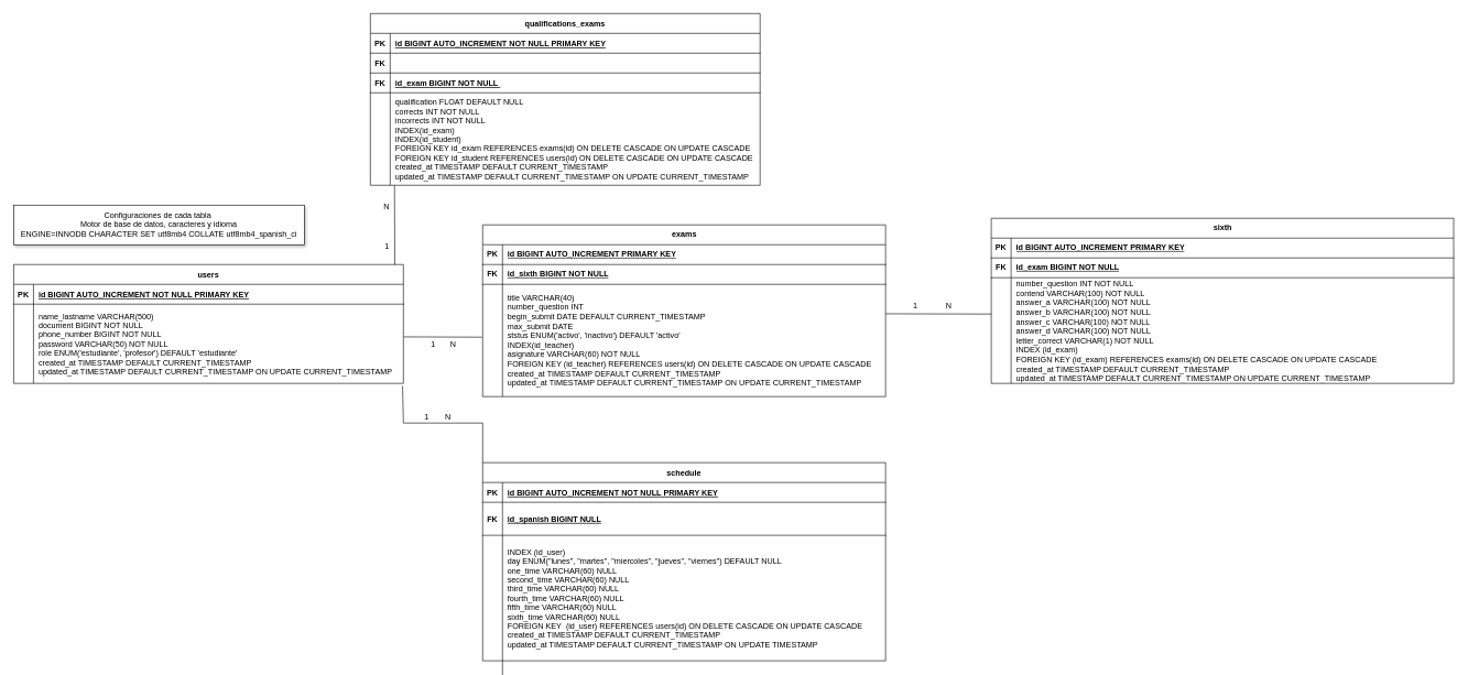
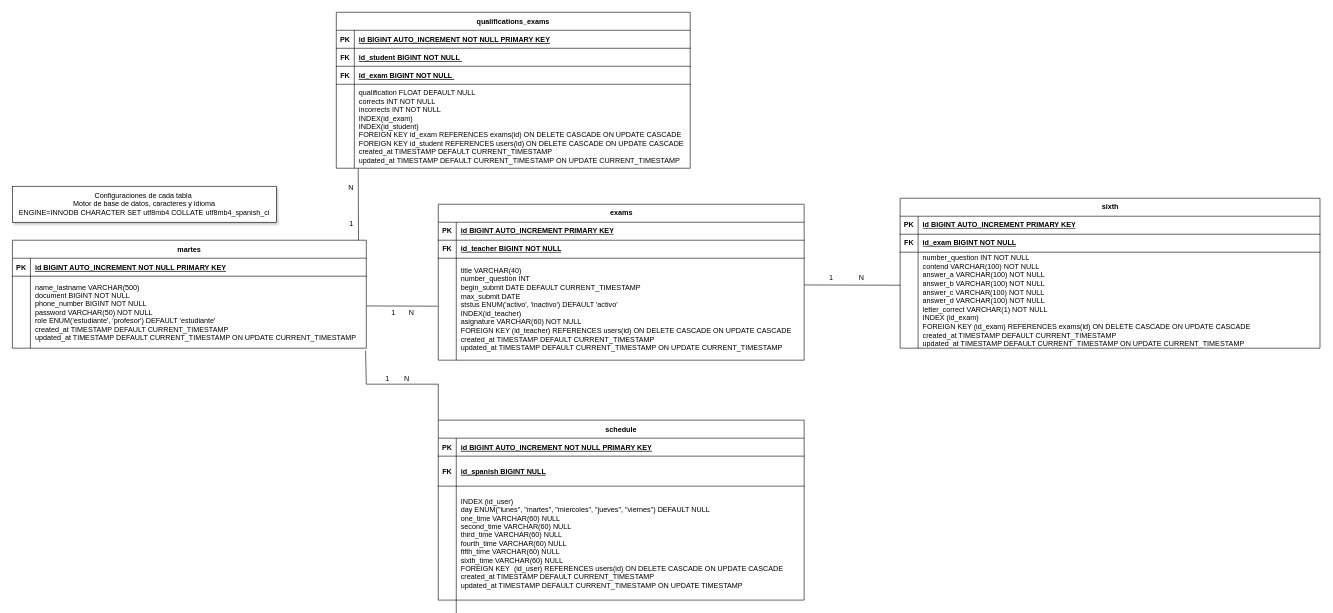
  <mxCell id="0" />
  <mxCell id="1" parent="0" />
- <mxCell id="2" value="users" style="shape=table;startSize=30;container=1;collapsible=1;childLayout=tableLayout;fixedRows=1;rowLines=0;fontStyle=1;align=center;resizeLast=1;" parent="1" vertex="1"><mxGeometry y="400" width="590" height="180" as="geometry" x="20"><mxRectangle y="90" width="60" height="30" as="alternateBounds" /></mxGeometry></mxCell>
+ <mxCell id="2" value="martes" style="shape=table;startSize=30;container=1;collapsible=1;childLayout=tableLayout;fixedRows=1;rowLines=0;fontStyle=1;align=center;resizeLast=1;" parent="1" vertex="1"><mxGeometry y="400" width="590" height="180" as="geometry" x="20"><mxRectangle y="90" width="60" height="30" as="alternateBounds" /></mxGeometry></mxCell>
  <mxCell id="3" value="" style="shape=partialRectangle;collapsible=0;dropTarget=0;pointerEvents=0;fillColor=none;points=[[0,0.5],[1,0.5]];portConstraint=eastwest;top=0;left=0;right=0;bottom=1;" parent="2" vertex="1"><mxGeometry y="30" width="590" height="30" as="geometry" /></mxCell>
  <mxCell id="4" value="PK" style="shape=partialRectangle;overflow=hidden;connectable=0;fillColor=none;top=0;left=0;bottom=0;right=0;fontStyle=1;" parent="3" vertex="1"><mxGeometry width="30" height="30" as="geometry" /></mxCell>
  <mxCell id="5" value="id BIGINT AUTO_INCREMENT NOT NULL PRIMARY KEY" style="shape=partialRectangle;overflow=hidden;connectable=0;fillColor=none;top=0;left=0;bottom=0;right=0;align=left;spacingLeft=6;fontStyle=5;" parent="3" vertex="1"><mxGeometry x="30" width="560" height="30" as="geometry" /></mxCell>
  <mxCell id="6" value="" style="shape=partialRectangle;collapsible=0;dropTarget=0;pointerEvents=0;fillColor=none;points=[[0,0.5],[1,0.5]];portConstraint=eastwest;top=0;left=0;right=0;bottom=0;" parent="2" vertex="1"><mxGeometry y="60" width="590" height="120" as="geometry" /></mxCell>
  <mxCell id="7" value="" style="shape=partialRectangle;overflow=hidden;connectable=0;fillColor=none;top=0;left=0;bottom=0;right=0;" parent="6" vertex="1"><mxGeometry width="30" height="120" as="geometry" /></mxCell>
  <mxCell id="8" value="name_lastname VARCHAR(500)&#10;document BIGINT NOT NULL&#10;phone_number BIGINT NOT NULL&#10;password VARCHAR(50) NOT NULL &#10;role ENUM('estudiante', 'profesor') DEFAULT 'estudiante'&#10;created_at TIMESTAMP DEFAULT CURRENT_TIMESTAMP&#10;updated_at TIMESTAMP DEFAULT CURRENT_TIMESTAMP ON UPDATE CURRENT_TIMESTAMP" style="shape=partialRectangle;overflow=hidden;connectable=0;fillColor=none;top=0;left=0;bottom=0;right=0;align=left;spacingLeft=6;shadow=1;" parent="6" vertex="1"><mxGeometry x="30" width="560" height="120" as="geometry" /></mxCell>
  <mxCell id="9" value="Configuraciones de cada tabla&amp;nbsp;&lt;br&gt;Motor de base de datos, caracteres y idioma&lt;br&gt;&lt;span&gt;ENGINE=INNODB CHARACTER SET utf8mb4 COLLATE utf8mb4_spanish_ci&lt;/span&gt;" style="rounded=0;whiteSpace=wrap;html=1;shadow=1;" parent="1" vertex="1"><mxGeometry width="440" height="60" as="geometry" x="20" y="310" /></mxCell>
  <mxCell id="10" value="schedule" style="shape=table;startSize=30;container=1;collapsible=1;childLayout=tableLayout;fixedRows=1;rowLines=0;fontStyle=1;align=center;resizeLast=1;" parent="1" vertex="1"><mxGeometry x="730" y="700" width="610" height="300" as="geometry"><mxRectangle x="700" y="380" width="80" height="30" as="alternateBounds" /></mxGeometry></mxCell>
  <mxCell id="11" value="" style="shape=partialRectangle;collapsible=0;dropTarget=0;pointerEvents=0;fillColor=none;points=[[0,0.5],[1,0.5]];portConstraint=eastwest;top=0;left=0;right=0;bottom=1;" parent="10" vertex="1"><mxGeometry y="30" width="610" height="30" as="geometry" /></mxCell>
  <mxCell id="12" value="PK" style="shape=partialRectangle;overflow=hidden;connectable=0;fillColor=none;top=0;left=0;bottom=0;right=0;fontStyle=1;" parent="11" vertex="1"><mxGeometry width="30" height="30" as="geometry"><mxRectangle width="30" height="30" as="alternateBounds" /></mxGeometry></mxCell>
  <mxCell id="13" value="id BIGINT AUTO_INCREMENT NOT NULL PRIMARY KEY" style="shape=partialRectangle;overflow=hidden;connectable=0;fillColor=none;top=0;left=0;bottom=0;right=0;align=left;spacingLeft=6;fontStyle=5;" parent="11" vertex="1"><mxGeometry x="30" width="580" height="30" as="geometry"><mxRectangle width="640" height="30" as="alternateBounds" /></mxGeometry></mxCell>
  <mxCell id="14" value="" style="shape=partialRectangle;collapsible=0;dropTarget=0;pointerEvents=0;fillColor=none;points=[[0,0.5],[1,0.5]];portConstraint=eastwest;top=0;left=0;right=0;bottom=1;" parent="10" vertex="1"><mxGeometry y="60" width="610" height="50" as="geometry" /></mxCell>
  <mxCell id="15" value="FK" style="shape=partialRectangle;overflow=hidden;connectable=0;fillColor=none;top=0;left=0;bottom=0;right=0;fontStyle=1;" parent="14" vertex="1"><mxGeometry width="30" height="50" as="geometry"><mxRectangle width="30" height="30" as="alternateBounds" /></mxGeometry></mxCell>
  <mxCell id="16" value="id_spanish BIGINT NULL" style="shape=partialRectangle;overflow=hidden;connectable=0;fillColor=none;top=0;left=0;bottom=0;right=0;align=left;spacingLeft=6;fontStyle=5;" parent="14" vertex="1"><mxGeometry x="30" width="580" height="50" as="geometry"><mxRectangle width="640" height="30" as="alternateBounds" /></mxGeometry></mxCell>
  <mxCell id="17" value="" style="shape=partialRectangle;collapsible=0;dropTarget=0;pointerEvents=0;fillColor=none;points=[[0,0.5],[1,0.5]];portConstraint=eastwest;top=0;left=0;right=0;bottom=0;" parent="10" vertex="1"><mxGeometry y="110" width="610" height="190" as="geometry" /></mxCell>
  <mxCell id="18" value="" style="shape=partialRectangle;overflow=hidden;connectable=0;fillColor=none;top=0;left=0;bottom=0;right=0;" parent="17" vertex="1"><mxGeometry width="30" height="190" as="geometry"><mxRectangle width="30" height="280" as="alternateBounds" /></mxGeometry></mxCell>
  <mxCell id="19" value="INDEX (id_user)&#10;day ENUM(&quot;lunes&quot;, &quot;martes&quot;, &quot;miercoles&quot;, &quot;jueves&quot;, &quot;viernes&quot;) DEFAULT NULL&#10;one_time VARCHAR(60) NULL&#10;second_time VARCHAR(60) NULL&#10;third_time VARCHAR(60) NULL&#10;fourth_time VARCHAR(60) NULL&#10;fifth_time VARCHAR(60) NULL&#10;sixth_time VARCHAR(60) NULL&#10;FOREIGN KEY  (id_user) REFERENCES users(id) ON DELETE CASCADE ON UPDATE CASCADE&#10;created_at TIMESTAMP DEFAULT CURRENT_TIMESTAMP&#10;updated_at TIMESTAMP DEFAULT CURRENT_TIMESTAMP ON UPDATE TIMESTAMP" style="shape=partialRectangle;overflow=hidden;connectable=0;fillColor=none;top=0;left=0;bottom=0;right=0;align=left;spacingLeft=6;shadow=1;" parent="17" vertex="1"><mxGeometry x="30" width="580" height="190" as="geometry"><mxRectangle width="640" height="280" as="alternateBounds" /></mxGeometry></mxCell>
  <mxCell id="20" value="exams" style="shape=table;startSize=30;container=1;collapsible=1;childLayout=tableLayout;fixedRows=1;rowLines=0;fontStyle=1;align=center;resizeLast=1;html=1;" parent="1" vertex="1"><mxGeometry x="730" y="340" width="610" height="260" as="geometry"><mxRectangle x="710" y="90" width="70" height="30" as="alternateBounds" /></mxGeometry></mxCell>
  <mxCell id="21" value="" style="shape=tableRow;horizontal=0;startSize=0;swimlaneHead=0;swimlaneBody=0;fillColor=none;collapsible=0;dropTarget=0;points=[[0,0.5],[1,0.5]];portConstraint=eastwest;top=0;left=0;right=0;bottom=1;" parent="20" vertex="1"><mxGeometry y="30" width="610" height="30" as="geometry" /></mxCell>
  <mxCell id="22" value="PK" style="shape=partialRectangle;connectable=0;fillColor=none;top=0;left=0;bottom=0;right=0;fontStyle=1;overflow=hidden;whiteSpace=wrap;html=1;" parent="21" vertex="1"><mxGeometry width="30" height="30" as="geometry"><mxRectangle width="30" height="30" as="alternateBounds" /></mxGeometry></mxCell>
  <mxCell id="23" value="id BIGINT AUTO_INCREMENT PRIMARY KEY" style="shape=partialRectangle;connectable=0;fillColor=none;top=0;left=0;bottom=0;right=0;align=left;spacingLeft=6;fontStyle=5;overflow=hidden;whiteSpace=wrap;html=1;" parent="21" vertex="1"><mxGeometry x="30" width="580" height="30" as="geometry"><mxRectangle width="580" height="30" as="alternateBounds" /></mxGeometry></mxCell>
  <mxCell id="24" value="" style="shape=tableRow;horizontal=0;startSize=0;swimlaneHead=0;swimlaneBody=0;fillColor=none;collapsible=0;dropTarget=0;points=[[0,0.5],[1,0.5]];portConstraint=eastwest;top=0;left=0;right=0;bottom=1;" parent="20" vertex="1"><mxGeometry y="60" width="610" height="30" as="geometry" /></mxCell>
  <mxCell id="25" value="FK" style="shape=partialRectangle;connectable=0;fillColor=none;top=0;left=0;bottom=0;right=0;fontStyle=1;overflow=hidden;whiteSpace=wrap;html=1;" parent="24" vertex="1"><mxGeometry width="30" height="30" as="geometry"><mxRectangle width="30" height="30" as="alternateBounds" /></mxGeometry></mxCell>
- <mxCell id="26" value="id_sixth BIGINT NOT NULL" style="shape=partialRectangle;connectable=0;fillColor=none;top=0;left=0;bottom=0;right=0;align=left;spacingLeft=6;fontStyle=5;overflow=hidden;whiteSpace=wrap;html=1;" parent="24" vertex="1"><mxGeometry x="30" width="580" height="30" as="geometry"><mxRectangle width="580" height="30" as="alternateBounds" /></mxGeometry></mxCell>
+ <mxCell id="26" value="id_teacher BIGINT NOT NULL" style="shape=partialRectangle;connectable=0;fillColor=none;top=0;left=0;bottom=0;right=0;align=left;spacingLeft=6;fontStyle=5;overflow=hidden;whiteSpace=wrap;html=1;" parent="24" vertex="1"><mxGeometry x="30" width="580" height="30" as="geometry"><mxRectangle width="580" height="30" as="alternateBounds" /></mxGeometry></mxCell>
  <mxCell id="27" value="" style="shape=tableRow;horizontal=0;startSize=0;swimlaneHead=0;swimlaneBody=0;fillColor=none;collapsible=0;dropTarget=0;points=[[0,0.5],[1,0.5]];portConstraint=eastwest;top=0;left=0;right=0;bottom=0;" parent="20" vertex="1"><mxGeometry y="90" width="610" height="170" as="geometry" /></mxCell>
  <mxCell id="28" value="" style="shape=partialRectangle;connectable=0;fillColor=none;top=0;left=0;bottom=0;right=0;editable=1;overflow=hidden;whiteSpace=wrap;html=1;" parent="27" vertex="1"><mxGeometry width="30" height="170" as="geometry"><mxRectangle width="30" height="170" as="alternateBounds" /></mxGeometry></mxCell>
  <mxCell id="29" value="&lt;span&gt;title VARCHAR(40)&lt;/span&gt;&lt;br&gt;&lt;span&gt;number_question INT &lt;br&gt;&lt;/span&gt;&lt;span&gt;begin_submit DATE DEFAULT CURRENT_TIMESTAMP&lt;/span&gt;&lt;br&gt;&lt;span&gt;max_submit DATE&lt;br&gt;ststus ENUM('activo', 'inactivo') DEFAULT 'activo'&lt;br&gt;&lt;/span&gt;INDEX(id_teacher)&lt;br&gt;asignature VARCHAR(60) NOT NULL&lt;br&gt;FOREIGN KEY (id_teacher) REFERENCES users(id) ON DELETE CASCADE ON UPDATE CASCADE&amp;nbsp;&lt;br&gt;&lt;span&gt;created_at TIMESTAMP DEFAULT CURRENT_TIMESTAMP&lt;/span&gt;&lt;br&gt;&lt;span&gt;updated_at TIMESTAMP DEFAULT CURRENT_TIMESTAMP ON UPDATE CURRENT_TIMESTAMP&lt;/span&gt;" style="shape=partialRectangle;connectable=0;fillColor=none;top=0;left=0;bottom=0;right=0;align=left;spacingLeft=6;overflow=hidden;whiteSpace=wrap;html=1;" parent="27" vertex="1"><mxGeometry x="30" width="580" height="170" as="geometry"><mxRectangle width="580" height="170" as="alternateBounds" /></mxGeometry></mxCell>
  <mxCell id="30" value="" style="endArrow=none;html=1;rounded=0;exitX=1.001;exitY=0.413;exitDx=0;exitDy=0;exitPerimeter=0;" parent="1" source="6" edge="1"><mxGeometry relative="1" as="geometry"><mxPoint x="285" y="592" as="sourcePoint" /><mxPoint x="729" y="510" as="targetPoint" /></mxGeometry></mxCell>
  <mxCell id="31" value="1" style="resizable=0;html=1;align=left;verticalAlign=bottom;" parent="30" connectable="0" vertex="1"><mxGeometry x="-1" relative="1" as="geometry"><mxPoint x="39.41" y="20.44" as="offset" /></mxGeometry></mxCell>
  <mxCell id="32" value="N" style="resizable=0;html=1;align=right;verticalAlign=bottom;" parent="1" connectable="0" vertex="1"><mxGeometry x="690" y="530.003" as="geometry" /></mxCell>
  <mxCell id="33" value="sixth" style="shape=table;startSize=30;container=1;collapsible=1;childLayout=tableLayout;fixedRows=1;rowLines=0;fontStyle=1;align=center;resizeLast=1;html=1;" parent="1" vertex="1"><mxGeometry x="1500" y="330" width="700" height="250" as="geometry"><mxRectangle x="710" y="90" width="70" height="30" as="alternateBounds" /></mxGeometry></mxCell>
  <mxCell id="34" value="" style="shape=tableRow;horizontal=0;startSize=0;swimlaneHead=0;swimlaneBody=0;fillColor=none;collapsible=0;dropTarget=0;points=[[0,0.5],[1,0.5]];portConstraint=eastwest;top=0;left=0;right=0;bottom=1;" parent="33" vertex="1"><mxGeometry y="30" width="700" height="30" as="geometry" /></mxCell>
  <mxCell id="35" value="PK" style="shape=partialRectangle;connectable=0;fillColor=none;top=0;left=0;bottom=0;right=0;fontStyle=1;overflow=hidden;whiteSpace=wrap;html=1;" parent="34" vertex="1"><mxGeometry width="30" height="30" as="geometry"><mxRectangle width="30" height="30" as="alternateBounds" /></mxGeometry></mxCell>
  <mxCell id="36" value="id BIGINT AUTO_INCREMENT PRIMARY KEY" style="shape=partialRectangle;connectable=0;fillColor=none;top=0;left=0;bottom=0;right=0;align=left;spacingLeft=6;fontStyle=5;overflow=hidden;whiteSpace=wrap;html=1;" parent="34" vertex="1"><mxGeometry x="30" width="670" height="30" as="geometry"><mxRectangle width="670" height="30" as="alternateBounds" /></mxGeometry></mxCell>
  <mxCell id="37" value="" style="shape=tableRow;horizontal=0;startSize=0;swimlaneHead=0;swimlaneBody=0;fillColor=none;collapsible=0;dropTarget=0;points=[[0,0.5],[1,0.5]];portConstraint=eastwest;top=0;left=0;right=0;bottom=1;" parent="33" vertex="1"><mxGeometry y="60" width="700" height="30" as="geometry" /></mxCell>
  <mxCell id="38" value="FK" style="shape=partialRectangle;connectable=0;fillColor=none;top=0;left=0;bottom=0;right=0;fontStyle=1;overflow=hidden;whiteSpace=wrap;html=1;" parent="37" vertex="1"><mxGeometry width="30" height="30" as="geometry"><mxRectangle width="30" height="30" as="alternateBounds" /></mxGeometry></mxCell>
  <mxCell id="39" value="id_exam BIGINT NOT NULL" style="shape=partialRectangle;connectable=0;fillColor=none;top=0;left=0;bottom=0;right=0;align=left;spacingLeft=6;fontStyle=5;overflow=hidden;whiteSpace=wrap;html=1;" parent="37" vertex="1"><mxGeometry x="30" width="670" height="30" as="geometry"><mxRectangle width="670" height="30" as="alternateBounds" /></mxGeometry></mxCell>
  <mxCell id="40" value="" style="shape=tableRow;horizontal=0;startSize=0;swimlaneHead=0;swimlaneBody=0;fillColor=none;collapsible=0;dropTarget=0;points=[[0,0.5],[1,0.5]];portConstraint=eastwest;top=0;left=0;right=0;bottom=0;" parent="33" vertex="1"><mxGeometry y="90" width="700" height="160" as="geometry" /></mxCell>
  <mxCell id="41" value="" style="shape=partialRectangle;connectable=0;fillColor=none;top=0;left=0;bottom=0;right=0;editable=1;overflow=hidden;whiteSpace=wrap;html=1;" parent="40" vertex="1"><mxGeometry width="30" height="160" as="geometry"><mxRectangle width="30" height="160" as="alternateBounds" /></mxGeometry></mxCell>
  <mxCell id="42" value="number_question INT NOT NULL&lt;br&gt;contend VARCHAR(100) NOT NULL&lt;br&gt;answer_a VARCHAR(100) NOT NULL&lt;br&gt;answer_b VARCHAR(100) NOT NULL&lt;br&gt;answer_c VARCHAR(100) NOT NULL&lt;br&gt;answer_d VARCHAR(100) NOT NULL&lt;br&gt;letter_correct VARCHAR(1) NOT NULL&lt;br&gt;INDEX (id_exam)&amp;nbsp;&lt;br&gt;FOREIGN KEY (id_exam) REFERENCES exams(id) ON DELETE CASCADE ON UPDATE CASCADE&lt;br&gt;created_at TIMESTAMP DEFAULT CURRENT_TIMESTAMP&lt;br&gt;updated_at TIMESTAMP DEFAULT CURRENT_TIMESTAMP ON UPDATE CURRENT_TIMESTAMP" style="shape=partialRectangle;connectable=0;fillColor=none;top=0;left=0;bottom=0;right=0;align=left;spacingLeft=6;overflow=hidden;whiteSpace=wrap;html=1;" parent="40" vertex="1"><mxGeometry x="30" width="670" height="160" as="geometry"><mxRectangle width="670" height="160" as="alternateBounds" /></mxGeometry></mxCell>
  <mxCell id="43" value="" style="endArrow=none;html=1;rounded=0;" parent="1" edge="1"><mxGeometry relative="1" as="geometry"><mxPoint x="1340" y="474.58" as="sourcePoint" /><mxPoint x="1500" y="475" as="targetPoint" /></mxGeometry></mxCell>
  <mxCell id="44" value="1" style="resizable=0;html=1;align=left;verticalAlign=bottom;" parent="43" connectable="0" vertex="1"><mxGeometry x="-1" relative="1" as="geometry"><mxPoint x="40" y="-4.58" as="offset" /></mxGeometry></mxCell>
  <mxCell id="45" value="N" style="resizable=0;html=1;align=right;verticalAlign=bottom;" parent="43" connectable="0" vertex="1"><mxGeometry x="1" relative="1" as="geometry"><mxPoint x="-60" y="-4.58" as="offset" /></mxGeometry></mxCell>
  <mxCell id="46" value="" style="endArrow=none;html=1;rounded=0;exitX=0.998;exitY=1.032;exitDx=0;exitDy=0;exitPerimeter=0;entryX=0;entryY=0;entryDx=0;entryDy=0;" parent="1" source="6" target="10" edge="1"><mxGeometry relative="1" as="geometry"><mxPoint x="660" y="680" as="sourcePoint" /><mxPoint x="820" y="680" as="targetPoint" /><Array as="points"><mxPoint x="610" y="640" /><mxPoint x="730" y="640" /></Array></mxGeometry></mxCell>
  <mxCell id="47" value="1" style="resizable=0;html=1;whiteSpace=wrap;align=left;verticalAlign=bottom;" parent="46" connectable="0" vertex="1"><mxGeometry x="-1" relative="1" as="geometry"><mxPoint x="31" y="56" as="offset" /></mxGeometry></mxCell>
  <mxCell id="48" value="N" style="resizable=0;html=1;whiteSpace=wrap;align=right;verticalAlign=bottom;" parent="46" connectable="0" vertex="1"><mxGeometry x="1" relative="1" as="geometry"><mxPoint x="-47" y="-60" as="offset" /></mxGeometry></mxCell>
  <mxCell id="49" value="qualifications_exams" style="shape=table;startSize=30;container=1;collapsible=1;childLayout=tableLayout;fixedRows=1;rowLines=0;fontStyle=1;align=center;resizeLast=1;" parent="1" vertex="1"><mxGeometry x="560" y="20" width="590" height="260" as="geometry"><mxRectangle y="380" width="80" height="30" as="alternateBounds" /></mxGeometry></mxCell>
  <mxCell id="50" value="" style="shape=partialRectangle;collapsible=0;dropTarget=0;pointerEvents=0;fillColor=none;points=[[0,0.5],[1,0.5]];portConstraint=eastwest;top=0;left=0;right=0;bottom=1;" parent="49" vertex="1"><mxGeometry y="30" width="590" height="30" as="geometry" /></mxCell>
  <mxCell id="51" value="PK" style="shape=partialRectangle;overflow=hidden;connectable=0;fillColor=none;top=0;left=0;bottom=0;right=0;fontStyle=1;" parent="50" vertex="1"><mxGeometry width="30" height="30" as="geometry"><mxRectangle width="30" height="30" as="alternateBounds" /></mxGeometry></mxCell>
  <mxCell id="52" value="id BIGINT AUTO_INCREMENT NOT NULL PRIMARY KEY" style="shape=partialRectangle;overflow=hidden;connectable=0;fillColor=none;top=0;left=0;bottom=0;right=0;align=left;spacingLeft=6;fontStyle=5;" parent="50" vertex="1"><mxGeometry x="30" width="560" height="30" as="geometry"><mxRectangle width="560" height="30" as="alternateBounds" /></mxGeometry></mxCell>
  <mxCell id="53" value="" style="shape=partialRectangle;collapsible=0;dropTarget=0;pointerEvents=0;fillColor=none;points=[[0,0.5],[1,0.5]];portConstraint=eastwest;top=0;left=0;right=0;bottom=1;" parent="49" vertex="1"><mxGeometry y="60" width="590" height="30" as="geometry" /></mxCell>
  <mxCell id="54" value="FK" style="shape=partialRectangle;overflow=hidden;connectable=0;fillColor=none;top=0;left=0;bottom=0;right=0;fontStyle=1;" parent="53" vertex="1"><mxGeometry width="30" height="30" as="geometry"><mxRectangle width="30" height="30" as="alternateBounds" /></mxGeometry></mxCell>
+ <mxCell id="55" value="id_student BIGINT NOT NULL " style="shape=partialRectangle;overflow=hidden;connectable=0;fillColor=none;top=0;left=0;bottom=0;right=0;align=left;spacingLeft=6;fontStyle=5;" parent="53" vertex="1"><mxGeometry x="30" width="560" height="30" as="geometry"><mxRectangle width="560" height="30" as="alternateBounds" /></mxGeometry></mxCell>
  <mxCell id="56" value="" style="shape=partialRectangle;collapsible=0;dropTarget=0;pointerEvents=0;fillColor=none;points=[[0,0.5],[1,0.5]];portConstraint=eastwest;top=0;left=0;right=0;bottom=1;" parent="49" vertex="1"><mxGeometry y="90" width="590" height="30" as="geometry" /></mxCell>
  <mxCell id="57" value="FK" style="shape=partialRectangle;overflow=hidden;connectable=0;fillColor=none;top=0;left=0;bottom=0;right=0;fontStyle=1;" parent="56" vertex="1"><mxGeometry width="30" height="30" as="geometry"><mxRectangle width="30" height="30" as="alternateBounds" /></mxGeometry></mxCell>
  <mxCell id="58" value="id_exam BIGINT NOT NULL " style="shape=partialRectangle;overflow=hidden;connectable=0;fillColor=none;top=0;left=0;bottom=0;right=0;align=left;spacingLeft=6;fontStyle=5;" parent="56" vertex="1"><mxGeometry x="30" width="560" height="30" as="geometry"><mxRectangle width="560" height="30" as="alternateBounds" /></mxGeometry></mxCell>
  <mxCell id="59" value="" style="shape=partialRectangle;collapsible=0;dropTarget=0;pointerEvents=0;fillColor=none;points=[[0,0.5],[1,0.5]];portConstraint=eastwest;top=0;left=0;right=0;bottom=0;" parent="49" vertex="1"><mxGeometry y="120" width="590" height="140" as="geometry" /></mxCell>
  <mxCell id="60" value="" style="shape=partialRectangle;overflow=hidden;connectable=0;fillColor=none;top=0;left=0;bottom=0;right=0;" parent="59" vertex="1"><mxGeometry width="30" height="140" as="geometry"><mxRectangle width="30" height="140" as="alternateBounds" /></mxGeometry></mxCell>
  <mxCell id="61" value="qualification FLOAT DEFAULT NULL&#10;corrects INT NOT NULL&#10;incorrects INT NOT NULL&#10;INDEX(id_exam)&#10;INDEX(id_student)&#10;FOREIGN KEY id_exam REFERENCES exams(id) ON DELETE CASCADE ON UPDATE CASCADE&#10;FOREIGN KEY id_student REFERENCES users(id) ON DELETE CASCADE ON UPDATE CASCADE&#10;created_at TIMESTAMP DEFAULT CURRENT_TIMESTAMP&#10;updated_at TIMESTAMP DEFAULT CURRENT_TIMESTAMP ON UPDATE CURRENT_TIMESTAMP" style="shape=partialRectangle;overflow=hidden;connectable=0;fillColor=none;top=0;left=0;bottom=0;right=0;align=left;spacingLeft=6;shadow=1;" parent="59" vertex="1"><mxGeometry x="30" width="560" height="140" as="geometry"><mxRectangle width="560" height="140" as="alternateBounds" /></mxGeometry></mxCell>
  <mxCell id="62" value="" style="endArrow=none;html=1;rounded=0;exitX=0.978;exitY=0.001;exitDx=0;exitDy=0;exitPerimeter=0;entryX=0.062;entryY=1.002;entryDx=0;entryDy=0;entryPerimeter=0;" parent="1" source="2" target="59" edge="1"><mxGeometry relative="1" as="geometry"><mxPoint x="530" y="350" as="sourcePoint" /><mxPoint x="690" y="350" as="targetPoint" /></mxGeometry></mxCell>
  <mxCell id="63" value="1" style="resizable=0;html=1;whiteSpace=wrap;align=left;verticalAlign=bottom;" parent="62" connectable="0" vertex="1"><mxGeometry x="-1" relative="1" as="geometry"><mxPoint x="-17" y="-20" as="offset" /></mxGeometry></mxCell>
  <mxCell id="64" value="N" style="resizable=0;html=1;whiteSpace=wrap;align=right;verticalAlign=bottom;" parent="62" connectable="0" vertex="1"><mxGeometry x="1" relative="1" as="geometry"><mxPoint x="-7" y="40" as="offset" /></mxGeometry></mxCell>
